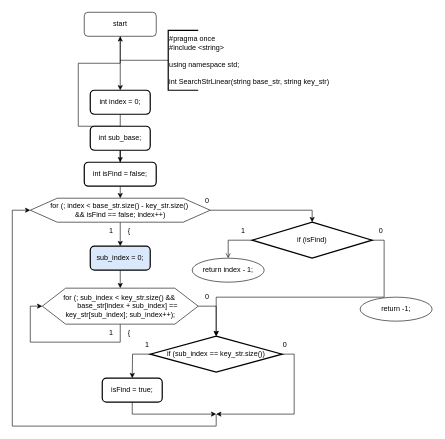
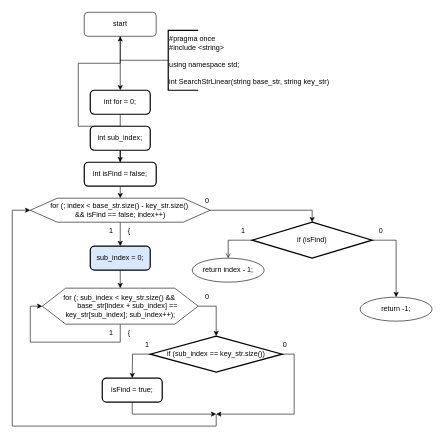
  <mxCell id="0" />
  <mxCell id="1" parent="0" />
  <mxCell id="2" value="start" style="whiteSpace=wrap;html=1;rounded=1;" vertex="1" parent="1"><mxGeometry x="140" y="20" width="120" height="40" as="geometry" /></mxCell>
  <mxCell id="3" value="" style="endArrow=classic;html=1;rounded=0;labelBackgroundColor=default;strokeColor=default;align=center;verticalAlign=middle;fontFamily=Helvetica;fontSize=11;fontColor=default;shape=connector;edgeStyle=orthogonalEdgeStyle;exitX=0.5;exitY=1;exitDx=0;exitDy=0;" edge="1" source="2" parent="1"><mxGeometry width="50" height="50" relative="1" as="geometry"><mxPoint x="250.29" y="150" as="sourcePoint" /><mxPoint x="200" y="150" as="targetPoint" /></mxGeometry></mxCell>
  <mxCell id="4" style="edgeStyle=orthogonalEdgeStyle;rounded=0;orthogonalLoop=1;jettySize=auto;html=1;exitX=0;exitY=0.5;exitDx=0;exitDy=0;exitPerimeter=0;endArrow=none;endFill=0;strokeWidth=1;" edge="1" source="5" parent="1"><mxGeometry relative="1" as="geometry"><mxPoint x="200" y="100" as="targetPoint" /><mxPoint x="260" y="110" as="sourcePoint" /><Array as="points"><mxPoint x="269" y="100" /></Array></mxGeometry></mxCell>
  <mxCell id="5" value="&lt;div&gt;#pragma once&lt;/div&gt;&lt;div&gt;#include &amp;lt;string&amp;gt;&lt;/div&gt;&lt;div&gt;&lt;br&gt;&lt;/div&gt;&lt;div&gt;using namespace std;&lt;/div&gt;&lt;div&gt;&lt;br&gt;&lt;/div&gt;&lt;div&gt;int SearchStrLinear(string base_str, string key_str)&lt;/div&gt;" style="strokeWidth=2;html=1;shape=mxgraph.flowchart.annotation_1;align=left;pointerEvents=1;" vertex="1" parent="1"><mxGeometry x="280" y="50" width="50" height="100" as="geometry" /></mxCell>
  <mxCell id="6" style="edgeStyle=orthogonalEdgeStyle;rounded=0;orthogonalLoop=1;jettySize=auto;html=1;exitX=0.5;exitY=1;exitDx=0;exitDy=0;" edge="1" parent="1" source="7" target="2"><mxGeometry relative="1" as="geometry"><mxPoint x="200" y="230" as="targetPoint" /></mxGeometry></mxCell>
- <mxCell id="7" value="int index = 0;" style="rounded=1;whiteSpace=wrap;html=1;absoluteArcSize=1;arcSize=14;strokeWidth=2;" vertex="1" parent="1"><mxGeometry x="150" y="150" width="100" height="40" as="geometry" /></mxCell>
+ <mxCell id="7" value="int for = 0;" style="rounded=1;whiteSpace=wrap;html=1;absoluteArcSize=1;arcSize=14;strokeWidth=2;" vertex="1" parent="1"><mxGeometry x="150" y="150" width="100" height="40" as="geometry" /></mxCell>
  <mxCell id="8" style="edgeStyle=orthogonalEdgeStyle;rounded=0;orthogonalLoop=1;jettySize=auto;html=1;exitX=0.5;exitY=1;exitDx=0;exitDy=0;" edge="1" parent="1" source="9" target="11"><mxGeometry relative="1" as="geometry"><mxPoint x="200" y="290" as="targetPoint" /></mxGeometry></mxCell>
- <mxCell id="9" value="int sub_base;" style="rounded=1;whiteSpace=wrap;html=1;absoluteArcSize=1;arcSize=14;strokeWidth=2;" vertex="1" parent="1"><mxGeometry x="150" y="210" width="100" height="40" as="geometry" /></mxCell>
+ <mxCell id="9" value="int sub_index;" style="rounded=1;whiteSpace=wrap;html=1;absoluteArcSize=1;arcSize=14;strokeWidth=2;" vertex="1" parent="1"><mxGeometry x="150" y="210" width="100" height="40" as="geometry" /></mxCell>
  <mxCell id="10" style="edgeStyle=orthogonalEdgeStyle;rounded=0;orthogonalLoop=1;jettySize=auto;html=1;exitX=0.5;exitY=1;exitDx=0;exitDy=0;" edge="1" parent="1" source="11"><mxGeometry relative="1" as="geometry"><mxPoint x="200" y="330" as="targetPoint" /></mxGeometry></mxCell>
  <mxCell id="11" value="int isFind = false;" style="rounded=1;whiteSpace=wrap;html=1;absoluteArcSize=1;arcSize=14;strokeWidth=2;" vertex="1" parent="1"><mxGeometry x="140" y="270" width="120" height="40" as="geometry" /></mxCell>
  <mxCell id="12" style="edgeStyle=orthogonalEdgeStyle;rounded=0;orthogonalLoop=1;jettySize=auto;html=1;exitX=0.5;exitY=1;exitDx=0;exitDy=0;" edge="1" source="14" parent="1"><mxGeometry relative="1" as="geometry"><mxPoint x="200" y="410" as="targetPoint" /></mxGeometry></mxCell>
  <mxCell id="13" style="edgeStyle=orthogonalEdgeStyle;rounded=0;orthogonalLoop=1;jettySize=auto;html=1;exitX=1;exitY=0.5;exitDx=0;exitDy=0;entryX=0.5;entryY=0;entryDx=0;entryDy=0;entryPerimeter=0;" edge="1" source="14" parent="1" target="36"><mxGeometry relative="1" as="geometry"><mxPoint x="360" y="420" as="targetPoint" /><Array as="points"><mxPoint x="520" y="350" /></Array></mxGeometry></mxCell>
  <mxCell id="14" value="for (; index &amp;lt; base_str.size() - key_str.size()&amp;nbsp;&lt;div&gt;&amp;amp;&amp;amp; isFind == false; index++)&lt;/div&gt;" style="verticalLabelPosition=middle;verticalAlign=middle;html=1;shape=hexagon;perimeter=hexagonPerimeter2;arcSize=6;size=0.15;labelPosition=center;align=center;" vertex="1" parent="1"><mxGeometry x="50" y="330" width="300" height="40" as="geometry" /></mxCell>
  <mxCell id="15" value="1" style="text;html=1;strokeColor=none;fillColor=none;align=center;verticalAlign=middle;whiteSpace=wrap;rounded=0;" vertex="1" parent="1"><mxGeometry x="170" y="370" width="30" height="30" as="geometry" /></mxCell>
  <mxCell id="16" value="{" style="text;html=1;strokeColor=none;fillColor=none;align=center;verticalAlign=middle;whiteSpace=wrap;rounded=0;" vertex="1" parent="1"><mxGeometry x="200" y="370" width="30" height="30" as="geometry" /></mxCell>
  <mxCell id="17" value="0" style="text;html=1;strokeColor=none;fillColor=none;align=center;verticalAlign=middle;whiteSpace=wrap;rounded=0;" vertex="1" parent="1"><mxGeometry x="330" y="320" width="30" height="30" as="geometry" /></mxCell>
  <mxCell id="18" style="edgeStyle=orthogonalEdgeStyle;rounded=0;orthogonalLoop=1;jettySize=auto;html=1;exitX=0.5;exitY=1;exitDx=0;exitDy=0;entryX=0.5;entryY=0;entryDx=0;entryDy=0;" edge="1" parent="1" source="19" target="22"><mxGeometry relative="1" as="geometry" /></mxCell>
  <mxCell id="19" value="sub_index = 0;" style="rounded=1;whiteSpace=wrap;html=1;absoluteArcSize=1;arcSize=14;strokeWidth=2;fillColor=#dae8fc;" vertex="1" parent="1"><mxGeometry x="150" y="410" width="100" height="40" as="geometry" /></mxCell>
  <mxCell id="20" style="edgeStyle=orthogonalEdgeStyle;rounded=0;orthogonalLoop=1;jettySize=auto;html=1;exitX=0.5;exitY=1;exitDx=0;exitDy=0;entryX=0;entryY=0.5;entryDx=0;entryDy=0;" edge="1" source="22" parent="1" target="22"><mxGeometry relative="1" as="geometry"><mxPoint x="200" y="580" as="targetPoint" /><Array as="points"><mxPoint x="200" y="570" /><mxPoint x="50" y="570" /><mxPoint x="50" y="510" /></Array></mxGeometry></mxCell>
  <mxCell id="21" style="edgeStyle=orthogonalEdgeStyle;rounded=0;orthogonalLoop=1;jettySize=auto;html=1;exitX=1;exitY=0.5;exitDx=0;exitDy=0;" edge="1" source="22" parent="1"><mxGeometry relative="1" as="geometry"><mxPoint x="360" y="560" as="targetPoint" /><Array as="points"><mxPoint x="360" y="510" /><mxPoint x="360" y="550" /></Array></mxGeometry></mxCell>
  <mxCell id="22" value="&lt;div&gt;for (; sub_index &amp;lt; key_str.size() &amp;amp;&amp;amp;&amp;nbsp;&lt;/div&gt;&lt;div&gt;&lt;span style=&quot;white-space-collapse: collapse;&quot;&gt;&lt;span style=&quot;white-space-collapse: preserve;&quot;&gt;&#09;&lt;/span&gt;base_str[index + sub_index] ==&amp;nbsp;&lt;/span&gt;&lt;/div&gt;&lt;div&gt;&lt;span style=&quot;white-space-collapse: collapse;&quot;&gt;key_str[sub_index]; sub_index++);&lt;/span&gt;&lt;/div&gt;" style="verticalLabelPosition=middle;verticalAlign=middle;html=1;shape=hexagon;perimeter=hexagonPerimeter2;arcSize=6;size=0.15;labelPosition=center;align=center;" vertex="1" parent="1"><mxGeometry x="70" y="480" width="260" height="60" as="geometry" /></mxCell>
  <mxCell id="23" value="1" style="text;html=1;strokeColor=none;fillColor=none;align=center;verticalAlign=middle;whiteSpace=wrap;rounded=0;" vertex="1" parent="1"><mxGeometry x="170" y="540" width="30" height="30" as="geometry" /></mxCell>
  <mxCell id="24" value="{" style="text;html=1;strokeColor=none;fillColor=none;align=center;verticalAlign=middle;whiteSpace=wrap;rounded=0;" vertex="1" parent="1"><mxGeometry x="200" y="540" width="30" height="30" as="geometry" /></mxCell>
  <mxCell id="25" value="0" style="text;html=1;strokeColor=none;fillColor=none;align=center;verticalAlign=middle;whiteSpace=wrap;rounded=0;" vertex="1" parent="1"><mxGeometry x="330" y="480" width="30" height="30" as="geometry" /></mxCell>
  <mxCell id="26" style="edgeStyle=orthogonalEdgeStyle;rounded=0;orthogonalLoop=1;jettySize=auto;html=1;exitX=0;exitY=0.5;exitDx=0;exitDy=0;exitPerimeter=0;" edge="1" source="28" parent="1"><mxGeometry relative="1" as="geometry"><mxPoint x="220" y="630" as="targetPoint" /></mxGeometry></mxCell>
  <mxCell id="27" style="edgeStyle=orthogonalEdgeStyle;rounded=0;orthogonalLoop=1;jettySize=auto;html=1;exitX=1;exitY=0.5;exitDx=0;exitDy=0;exitPerimeter=0;" edge="1" source="28" parent="1"><mxGeometry relative="1" as="geometry"><mxPoint x="360" y="690" as="targetPoint" /><Array as="points"><mxPoint x="490" y="590" /><mxPoint x="490" y="690" /></Array></mxGeometry></mxCell>
  <mxCell id="28" value="if (sub_index == key_str.size())" style="strokeWidth=2;html=1;shape=mxgraph.flowchart.decision;whiteSpace=wrap;" vertex="1" parent="1"><mxGeometry x="250" y="560" width="220" height="60" as="geometry" /></mxCell>
  <mxCell id="29" value="1" style="text;html=1;strokeColor=none;fillColor=none;align=center;verticalAlign=middle;whiteSpace=wrap;rounded=0;" vertex="1" parent="1"><mxGeometry x="230" y="560" width="30" height="30" as="geometry" /></mxCell>
  <mxCell id="30" value="0" style="text;html=1;strokeColor=none;fillColor=none;align=center;verticalAlign=middle;whiteSpace=wrap;rounded=0;" vertex="1" parent="1"><mxGeometry x="460" y="560" width="30" height="30" as="geometry" /></mxCell>
  <mxCell id="31" style="edgeStyle=orthogonalEdgeStyle;rounded=0;orthogonalLoop=1;jettySize=auto;html=1;exitX=0.5;exitY=1;exitDx=0;exitDy=0;" edge="1" parent="1" source="32"><mxGeometry relative="1" as="geometry"><mxPoint x="360" y="690" as="targetPoint" /><Array as="points"><mxPoint x="220" y="690" /></Array></mxGeometry></mxCell>
  <mxCell id="32" value="isFind = true;" style="rounded=1;whiteSpace=wrap;html=1;absoluteArcSize=1;arcSize=14;strokeWidth=2;" vertex="1" parent="1"><mxGeometry x="170" y="630" width="100" height="40" as="geometry" /></mxCell>
  <mxCell id="33" value="" style="endArrow=classic;html=1;rounded=0;entryX=0;entryY=0.5;entryDx=0;entryDy=0;" edge="1" parent="1" target="14"><mxGeometry width="50" height="50" relative="1" as="geometry"><mxPoint x="360" y="690" as="sourcePoint" /><mxPoint x="190.59" y="680" as="targetPoint" /><Array as="points"><mxPoint x="360" y="710" /><mxPoint x="20" y="710" /><mxPoint x="20" y="350" /></Array></mxGeometry></mxCell>
  <mxCell id="34" style="edgeStyle=orthogonalEdgeStyle;rounded=0;orthogonalLoop=1;jettySize=auto;html=1;exitX=0;exitY=0.5;exitDx=0;exitDy=0;exitPerimeter=0;entryX=0.5;entryY=0;entryDx=0;entryDy=0;endArrow=open;" edge="1" parent="1" source="36" target="39"><mxGeometry relative="1" as="geometry"><mxPoint x="380" y="440" as="targetPoint" /></mxGeometry></mxCell>
- <mxCell id="35" style="edgeStyle=orthogonalEdgeStyle;rounded=0;orthogonalLoop=1;jettySize=auto;html=1;exitX=1;exitY=0.5;exitDx=0;exitDy=0;exitPerimeter=0;" edge="1" parent="1" source="36" target="28"><mxGeometry relative="1" as="geometry"><mxPoint x="660" y="440" as="targetPoint" /></mxGeometry></mxCell>
+ <mxCell id="35" style="edgeStyle=orthogonalEdgeStyle;rounded=0;orthogonalLoop=1;jettySize=auto;html=1;exitX=1;exitY=0.5;exitDx=0;exitDy=0;exitPerimeter=0;entryX=0.5;entryY=0;entryDx=0;entryDy=0;" edge="1" parent="1" source="36" target="40"><mxGeometry relative="1" as="geometry"><mxPoint x="660" y="440" as="targetPoint" /></mxGeometry></mxCell>
  <mxCell id="36" value="if (isFind)" style="strokeWidth=2;html=1;shape=mxgraph.flowchart.decision;whiteSpace=wrap;" vertex="1" parent="1"><mxGeometry x="420" y="370" width="200" height="60" as="geometry" /></mxCell>
  <mxCell id="37" value="1" style="text;html=1;strokeColor=none;fillColor=none;align=center;verticalAlign=middle;whiteSpace=wrap;rounded=0;" vertex="1" parent="1"><mxGeometry x="390" y="370" width="30" height="30" as="geometry" /></mxCell>
  <mxCell id="38" value="0" style="text;html=1;strokeColor=none;fillColor=none;align=center;verticalAlign=middle;whiteSpace=wrap;rounded=0;" vertex="1" parent="1"><mxGeometry x="620" y="370" width="30" height="30" as="geometry" /></mxCell>
  <mxCell id="39" value="return index - 1;" style="ellipse;whiteSpace=wrap;html=1;" vertex="1" parent="1"><mxGeometry x="320" y="430" width="120" height="40" as="geometry" /></mxCell>
  <mxCell id="40" value="return -1;" style="ellipse;whiteSpace=wrap;html=1;" vertex="1" parent="1"><mxGeometry x="600" y="495" width="120" height="40" as="geometry" /></mxCell>
